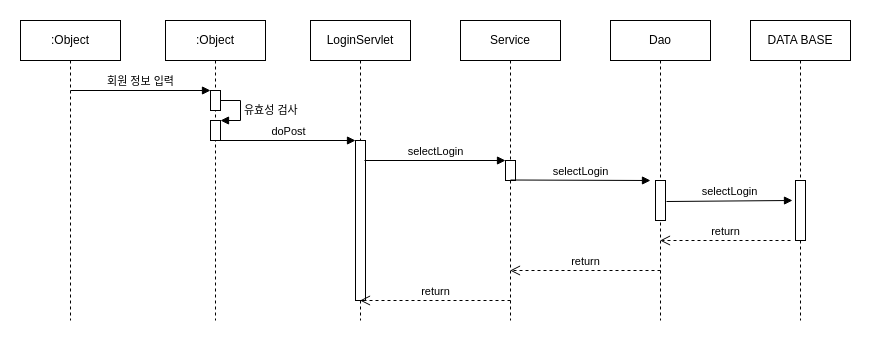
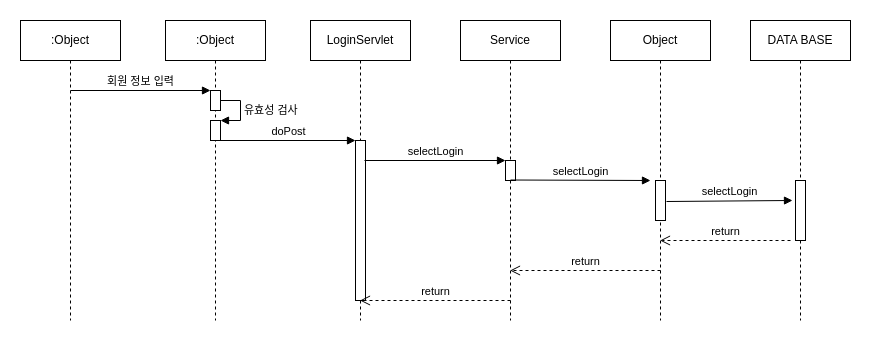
  <mxCell id="0" />
  <mxCell id="1" parent="0" />
  <mxCell id="2" value=":Object" style="shape=umlLifeline;perimeter=lifelinePerimeter;whiteSpace=wrap;html=1;container=1;collapsible=0;recursiveResize=0;outlineConnect=0;" vertex="1" parent="1"><mxGeometry x="165" y="20" width="100" height="300" as="geometry" /></mxCell>
  <mxCell id="3" value=":Object" style="shape=umlLifeline;perimeter=lifelinePerimeter;whiteSpace=wrap;html=1;container=1;collapsible=0;recursiveResize=0;outlineConnect=0;" vertex="1" parent="1"><mxGeometry x="20" y="20" width="100" height="300" as="geometry" /></mxCell>
  <mxCell id="4" value="" style="html=1;points=[];perimeter=orthogonalPerimeter;" vertex="1" parent="1"><mxGeometry x="210" y="90" width="10" height="20" as="geometry" /></mxCell>
  <mxCell id="5" value="회원 정보 입력" style="html=1;verticalAlign=bottom;endArrow=block;entryX=0;entryY=0;" edge="1" target="4" parent="1"><mxGeometry relative="1" as="geometry"><mxPoint x="70" y="90" as="sourcePoint" /></mxGeometry></mxCell>
  <mxCell id="6" value="" style="html=1;points=[];perimeter=orthogonalPerimeter;" vertex="1" parent="1"><mxGeometry x="210" y="120" width="10" height="20" as="geometry" /></mxCell>
  <mxCell id="7" value="유효성 검사" style="edgeStyle=orthogonalEdgeStyle;html=1;align=left;spacingLeft=2;endArrow=block;rounded=0;entryX=1;entryY=0;" edge="1" target="6" parent="1"><mxGeometry relative="1" as="geometry"><mxPoint x="220" y="100" as="sourcePoint" /><Array as="points"><mxPoint x="240" y="100" /></Array></mxGeometry></mxCell>
  <mxCell id="8" value="doPost" style="html=1;verticalAlign=bottom;endArrow=block;entryX=0;entryY=0;" edge="1" target="10" parent="1"><mxGeometry relative="1" as="geometry"><mxPoint x="220" y="140" as="sourcePoint" /></mxGeometry></mxCell>
  <mxCell id="9" value="LoginServlet" style="shape=umlLifeline;perimeter=lifelinePerimeter;whiteSpace=wrap;html=1;container=1;collapsible=0;recursiveResize=0;outlineConnect=0;" vertex="1" parent="1"><mxGeometry x="310" y="20" width="100" height="300" as="geometry" /></mxCell>
  <mxCell id="10" value="" style="html=1;points=[];perimeter=orthogonalPerimeter;" vertex="1" parent="9"><mxGeometry x="45" y="120" width="10" height="160" as="geometry" /></mxCell>
  <mxCell id="11" value="Service" style="shape=umlLifeline;perimeter=lifelinePerimeter;whiteSpace=wrap;html=1;container=1;collapsible=0;recursiveResize=0;outlineConnect=0;" vertex="1" parent="1"><mxGeometry x="460" y="20" width="100" height="300" as="geometry" /></mxCell>
  <mxCell id="12" value="selectLogin" style="html=1;verticalAlign=bottom;endArrow=block;entryX=0;entryY=0;" edge="1" target="13" parent="11"><mxGeometry relative="1" as="geometry"><mxPoint x="-96" y="140" as="sourcePoint" /></mxGeometry></mxCell>
  <mxCell id="13" value="" style="html=1;points=[];perimeter=orthogonalPerimeter;" vertex="1" parent="11"><mxGeometry x="45" y="140" width="10" height="20" as="geometry" /></mxCell>
- <mxCell id="14" value="Dao" style="shape=umlLifeline;perimeter=lifelinePerimeter;whiteSpace=wrap;html=1;container=1;collapsible=0;recursiveResize=0;outlineConnect=0;" vertex="1" parent="1"><mxGeometry x="610" y="20" width="100" height="300" as="geometry" /></mxCell>
+ <mxCell id="14" value="Object" style="shape=umlLifeline;perimeter=lifelinePerimeter;whiteSpace=wrap;html=1;container=1;collapsible=0;recursiveResize=0;outlineConnect=0;" vertex="1" parent="1"><mxGeometry x="610" y="20" width="100" height="300" as="geometry" /></mxCell>
  <mxCell id="15" value="" style="html=1;points=[];perimeter=orthogonalPerimeter;" vertex="1" parent="14"><mxGeometry x="45" y="160" width="10" height="40" as="geometry" /></mxCell>
  <mxCell id="16" value="selectLogin" style="html=1;verticalAlign=bottom;endArrow=block;" edge="1" parent="1"><mxGeometry width="80" relative="1" as="geometry"><mxPoint x="510" y="179.5" as="sourcePoint" /><mxPoint x="650" y="180" as="targetPoint" /></mxGeometry></mxCell>
  <mxCell id="17" value="DATA BASE" style="shape=umlLifeline;perimeter=lifelinePerimeter;whiteSpace=wrap;html=1;container=1;collapsible=0;recursiveResize=0;outlineConnect=0;" vertex="1" parent="1"><mxGeometry x="750" y="20" width="100" height="300" as="geometry" /></mxCell>
  <mxCell id="18" value="" style="html=1;points=[];perimeter=orthogonalPerimeter;" vertex="1" parent="17"><mxGeometry x="45" y="160" width="10" height="60" as="geometry" /></mxCell>
  <mxCell id="19" value="selectLogin" style="html=1;verticalAlign=bottom;endArrow=block;exitX=1.1;exitY=0.525;exitDx=0;exitDy=0;exitPerimeter=0;entryX=-0.3;entryY=0.333;entryDx=0;entryDy=0;entryPerimeter=0;" edge="1" parent="1" source="15" target="18"><mxGeometry width="80" relative="1" as="geometry"><mxPoint x="1040" y="170" as="sourcePoint" /><mxPoint x="1120" y="170" as="targetPoint" /></mxGeometry></mxCell>
  <mxCell id="20" value="return" style="html=1;verticalAlign=bottom;endArrow=open;dashed=1;endSize=8;" edge="1" parent="1" target="14"><mxGeometry relative="1" as="geometry"><mxPoint x="790" y="240" as="sourcePoint" /><mxPoint x="710" y="240" as="targetPoint" /></mxGeometry></mxCell>
  <mxCell id="21" value="return" style="html=1;verticalAlign=bottom;endArrow=open;dashed=1;endSize=8;" edge="1" parent="1" target="11"><mxGeometry relative="1" as="geometry"><mxPoint x="660" y="270" as="sourcePoint" /><mxPoint x="580" y="270" as="targetPoint" /></mxGeometry></mxCell>
  <mxCell id="22" value="return" style="html=1;verticalAlign=bottom;endArrow=open;dashed=1;endSize=8;" edge="1" parent="1" target="9"><mxGeometry relative="1" as="geometry"><mxPoint x="510" y="300" as="sourcePoint" /><mxPoint x="430" y="300" as="targetPoint" /></mxGeometry></mxCell>
